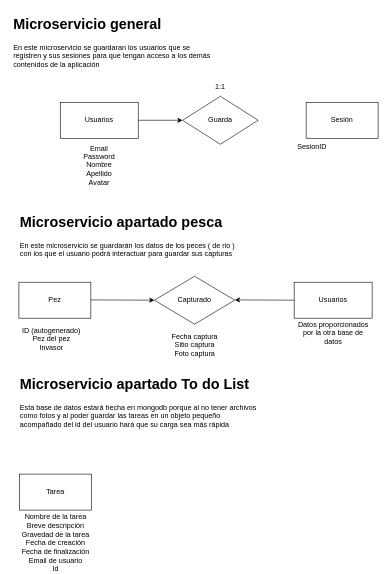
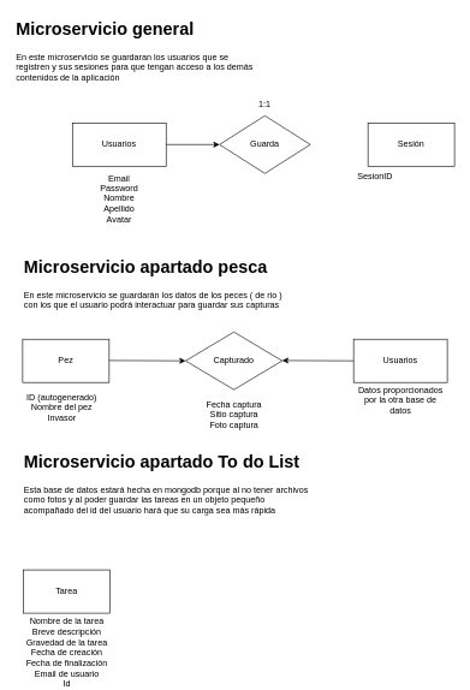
  <mxCell id="0" />
  <mxCell id="1" parent="0" />
  <mxCell id="2" value="Usuarios" style="rounded=0;whiteSpace=wrap;html=1;" vertex="1" parent="1"><mxGeometry x="100" y="170" width="130" height="60" as="geometry" /></mxCell>
  <mxCell id="3" value="Email&lt;div&gt;Password&lt;/div&gt;&lt;div&gt;Nombre&lt;/div&gt;&lt;div&gt;Apellido&lt;/div&gt;&lt;div&gt;Avatar&lt;/div&gt;" style="text;html=1;align=center;verticalAlign=middle;whiteSpace=wrap;rounded=0;" vertex="1" parent="1"><mxGeometry x="135" y="260" width="60" height="30" as="geometry" /></mxCell>
  <mxCell id="4" value="Guarda" style="rhombus;whiteSpace=wrap;html=1;" vertex="1" parent="1"><mxGeometry x="304" y="160" width="126" height="80" as="geometry" /></mxCell>
  <mxCell id="5" value="Sesión" style="rounded=0;whiteSpace=wrap;html=1;" vertex="1" parent="1"><mxGeometry x="510" y="170" width="120" height="60" as="geometry" /></mxCell>
  <mxCell id="6" value="" style="endArrow=classic;html=1;rounded=0;exitX=1;exitY=0.5;exitDx=0;exitDy=0;entryX=0;entryY=0.5;entryDx=0;entryDy=0;" edge="1" parent="1" source="2" target="4"><mxGeometry width="50" height="50" relative="1" as="geometry"><mxPoint x="290" y="320" as="sourcePoint" /><mxPoint x="340" y="270" as="targetPoint" /></mxGeometry></mxCell>
  <mxCell id="7" value="SesionID" style="text;html=1;align=center;verticalAlign=middle;whiteSpace=wrap;rounded=0;" vertex="1" parent="1"><mxGeometry x="490" y="230" width="60" height="30" as="geometry" /></mxCell>
  <mxCell id="8" value="1:1" style="text;html=1;align=center;verticalAlign=middle;whiteSpace=wrap;rounded=0;" vertex="1" parent="1"><mxGeometry x="337" y="130" width="60" height="30" as="geometry" /></mxCell>
  <mxCell id="9" value="&lt;h1 style=&quot;margin-top: 0px;&quot;&gt;Microservicio general&lt;/h1&gt;&lt;div&gt;En este microservicio se guardaran los usuarios que se registren y sus sesiones para que tengan acceso a los demás contenidos de la aplicación&lt;/div&gt;" style="text;html=1;whiteSpace=wrap;overflow=hidden;rounded=0;" vertex="1" parent="1"><mxGeometry x="20" width="340" height="120" as="geometry" y="20" /></mxCell>
  <mxCell id="10" value="&lt;h1 style=&quot;margin-top: 0px;&quot;&gt;Microservicio apartado pesca&lt;/h1&gt;&lt;div&gt;En este microservicio se guardarán los datos de los peces ( de rio ) con los que el usuario podrá interactuar para guardar sus capturas&lt;/div&gt;" style="text;html=1;whiteSpace=wrap;overflow=hidden;rounded=0;" vertex="1" parent="1"><mxGeometry x="31" y="350" width="370" height="120" as="geometry" /></mxCell>
  <mxCell id="11" value="Pez" style="rounded=0;whiteSpace=wrap;html=1;" vertex="1" parent="1"><mxGeometry x="31" y="470" width="120" height="60" as="geometry" /></mxCell>
- <mxCell id="12" value="ID (autogenerado)&lt;div&gt;Pez del pez&lt;/div&gt;&lt;div&gt;Invasor&lt;/div&gt;" style="text;html=1;align=center;verticalAlign=middle;whiteSpace=wrap;rounded=0;" vertex="1" parent="1"><mxGeometry x="20" y="550" width="131" height="30" as="geometry" /></mxCell>
+ <mxCell id="12" value="ID (autogenerado)&lt;div&gt;Nombre del pez&lt;/div&gt;&lt;div&gt;Invasor&lt;/div&gt;" style="text;html=1;align=center;verticalAlign=middle;whiteSpace=wrap;rounded=0;" vertex="1" parent="1"><mxGeometry x="20" y="550" width="131" height="30" as="geometry" /></mxCell>
  <mxCell id="13" value="Capturado" style="rhombus;whiteSpace=wrap;html=1;" vertex="1" parent="1"><mxGeometry x="257" y="460" width="134" height="80" as="geometry" /></mxCell>
  <mxCell id="14" value="Usuarios" style="rounded=0;whiteSpace=wrap;html=1;" vertex="1" parent="1"><mxGeometry x="490" y="470" width="130" height="60" as="geometry" /></mxCell>
  <mxCell id="15" value="Datos proporcionados por la otra base de datos" style="text;html=1;align=center;verticalAlign=middle;whiteSpace=wrap;rounded=0;" vertex="1" parent="1"><mxGeometry x="490" y="540" width="131" height="30" as="geometry" /></mxCell>
  <mxCell id="16" value="" style="endArrow=classic;html=1;rounded=0;exitX=1;exitY=0.5;exitDx=0;exitDy=0;entryX=0;entryY=0.5;entryDx=0;entryDy=0;" edge="1" parent="1" target="13"><mxGeometry width="50" height="50" relative="1" as="geometry"><mxPoint x="151" y="499.5" as="sourcePoint" /><mxPoint x="225" y="499.5" as="targetPoint" /></mxGeometry></mxCell>
  <mxCell id="17" value="" style="endArrow=classic;html=1;rounded=0;entryX=1;entryY=0.5;entryDx=0;entryDy=0;exitX=0;exitY=0.5;exitDx=0;exitDy=0;" edge="1" parent="1" source="14"><mxGeometry width="50" height="50" relative="1" as="geometry"><mxPoint x="471" y="499.5" as="sourcePoint" /><mxPoint x="391" y="499.5" as="targetPoint" /></mxGeometry></mxCell>
  <mxCell id="18" value="Fecha captura&lt;div&gt;Sitio captura&lt;/div&gt;&lt;div&gt;Foto captura&lt;/div&gt;" style="text;html=1;align=center;verticalAlign=middle;whiteSpace=wrap;rounded=0;" vertex="1" parent="1"><mxGeometry x="270.5" y="560" width="107" height="30" as="geometry" /></mxCell>
  <mxCell id="19" value="&lt;h1 style=&quot;margin-top: 0px;&quot;&gt;Microservicio apartado To do List&lt;/h1&gt;&lt;div&gt;Esta base de datos estará hecha en mongodb porque al no tener archivos como fotos y al poder guardar las tareas en un objeto pequeño acompañado del id del usuario hará que su carga sea más rápida&lt;/div&gt;" style="text;html=1;whiteSpace=wrap;overflow=hidden;rounded=0;" vertex="1" parent="1"><mxGeometry x="31" y="620" width="400" height="120" as="geometry" /></mxCell>
  <mxCell id="20" value="Tarea" style="rounded=0;whiteSpace=wrap;html=1;" vertex="1" parent="1"><mxGeometry x="32" y="790" width="120" height="60" as="geometry" /></mxCell>
  <mxCell id="21" value="Nombre de la tarea&lt;div&gt;Breve descripción&lt;/div&gt;&lt;div&gt;Gravedad de la tarea&lt;/div&gt;&lt;div&gt;Fecha de creación&lt;/div&gt;&lt;div&gt;Fecha de finalización&lt;/div&gt;&lt;div&gt;Email de usuario&lt;/div&gt;&lt;div&gt;Id&lt;/div&gt;" style="text;html=1;align=center;verticalAlign=middle;whiteSpace=wrap;rounded=0;" vertex="1" parent="1"><mxGeometry x="32" y="890" width="121" height="30" as="geometry" /></mxCell>
